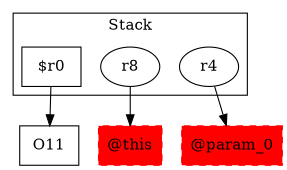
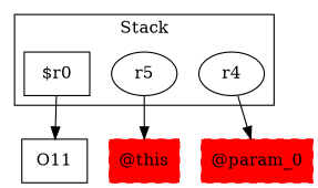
  digraph {
    rankDir=LR
    node [shape=box]
    "$r0"
-   r5 [label=r8 shape=""]
+   r5 [shape=""]
    r4 [shape=""]
    O11
    "@this" [color=red style="filled,dashed"]
    "@param_0" [color=red style="filled,dashed"]
    subgraph cluster_1 {
      label=Stack
      "$r0"
      r5
      r4
    }
    "$r0" -> O11
    r5 -> "@this"
    r4 -> "@param_0"
  }
